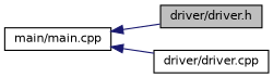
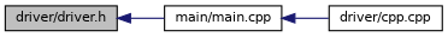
  digraph {
    rankdir=LR
    node [color=black fillcolor=white fontname=Helvetica fontsize=10 shape=record style=filled]
    edge [color=midnightblue dir=back fontname=Helvetica fontsize=10 labelfontname=Helvetica labelfontsize=10 style=solid]
    n1 [fillcolor=grey75 fontcolor=black height=0.2 label="driver/driver.h" width=0.4]
    n2 [height=0.2 label="main/main.cpp" width=0.4]
-   n3 [height=0.2 label="driver/driver.cpp" width=0.4]
-   n2 -> n1
+   n3 [height=0.2 label="driver/cpp.cpp" width=0.4]
+   n1 -> n2
    n2 -> n3
  }
